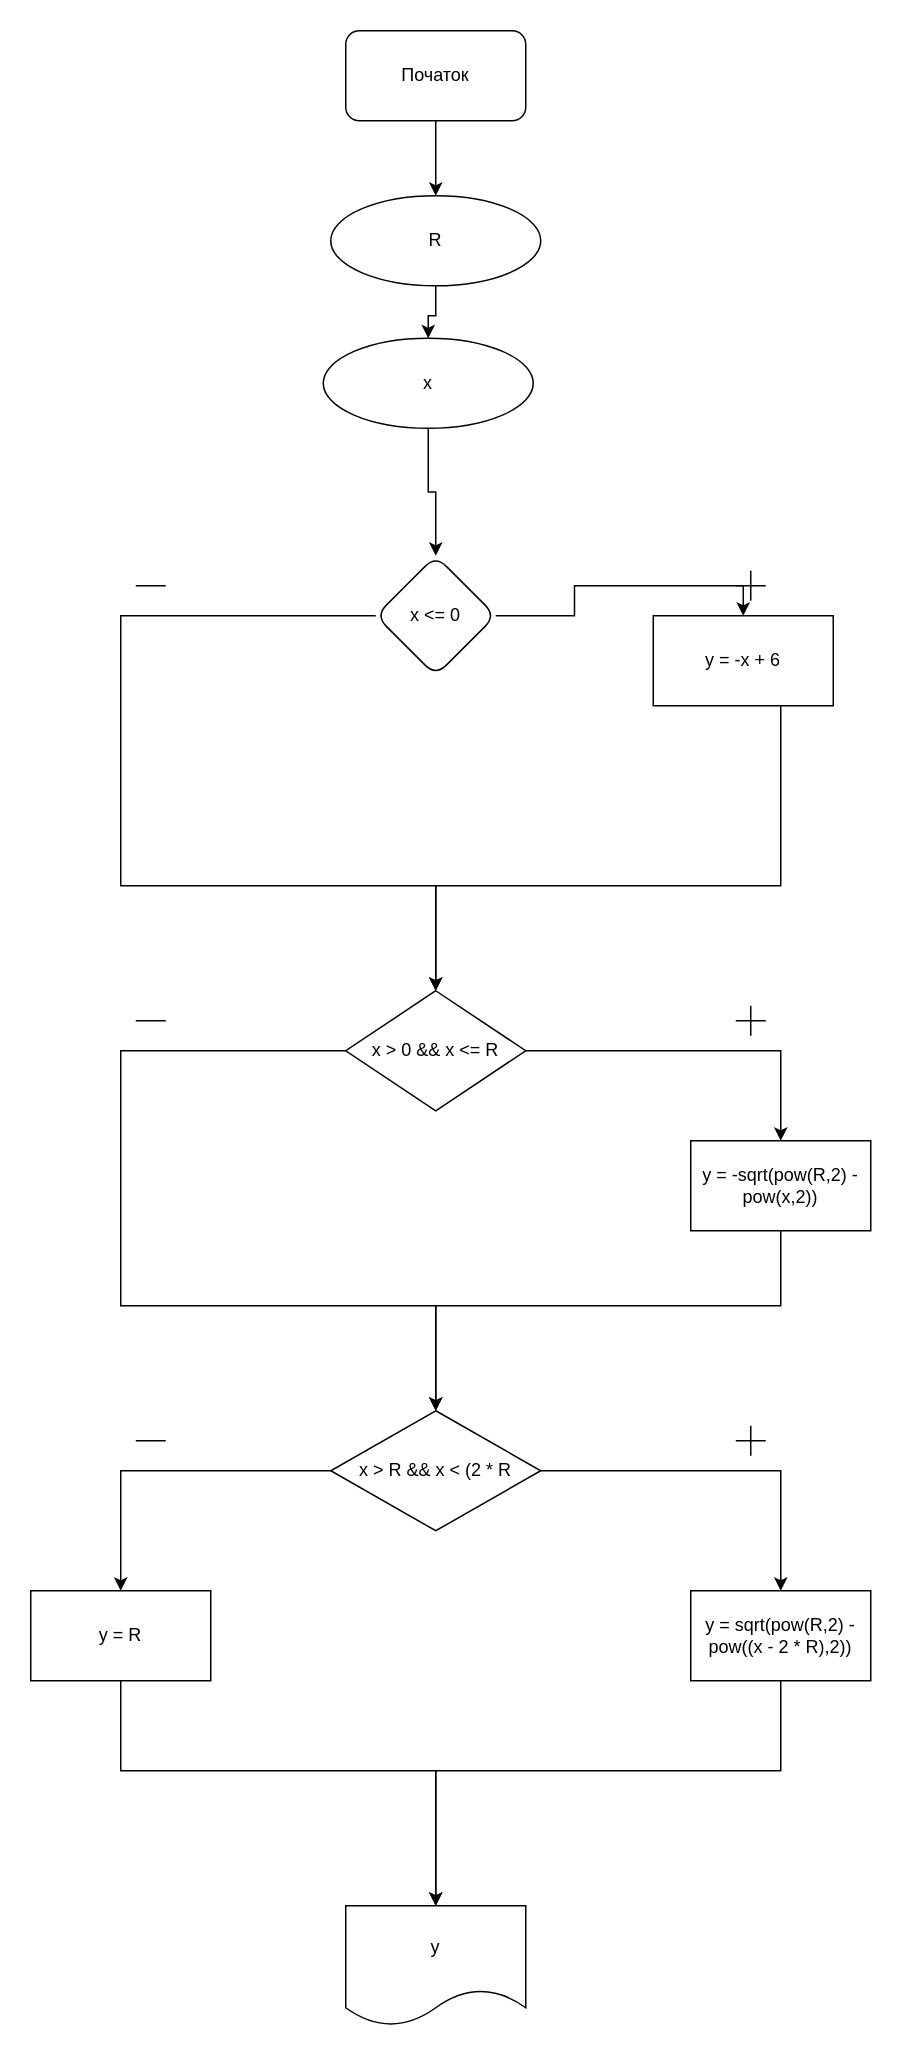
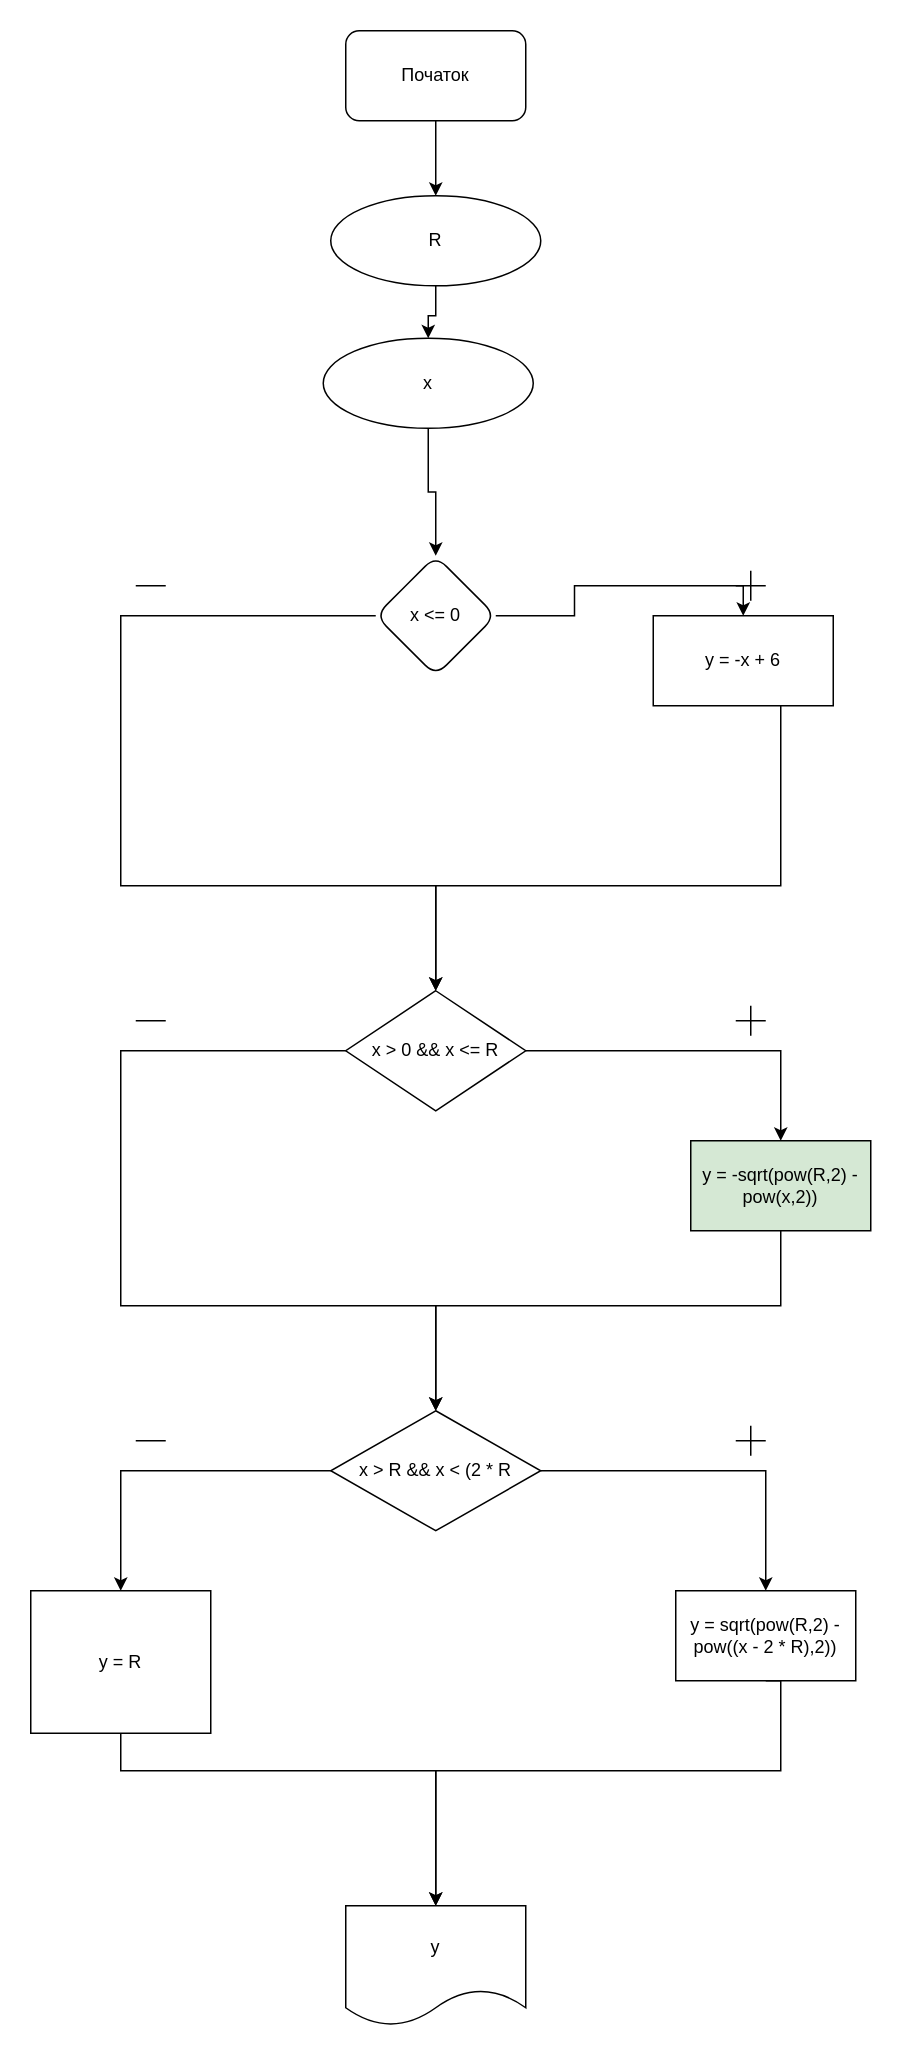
  <mxCell id="0" />
  <mxCell id="1" parent="0" />
  <mxCell id="2" value="" style="edgeStyle=orthogonalEdgeStyle;rounded=0;orthogonalLoop=1;jettySize=auto;html=1;" parent="1" source="3" target="5" edge="1"><mxGeometry relative="1" as="geometry" /></mxCell>
  <mxCell id="3" value="Початок" style="rounded=1;whiteSpace=wrap;html=1;" parent="1" vertex="1"><mxGeometry x="230" width="120" height="60" as="geometry" y="20" /></mxCell>
  <mxCell id="4" value="" style="edgeStyle=orthogonalEdgeStyle;rounded=0;orthogonalLoop=1;jettySize=auto;html=1;" parent="1" source="5" target="7" edge="1"><mxGeometry relative="1" as="geometry" /></mxCell>
  <mxCell id="5" value="R" style="ellipse;whiteSpace=wrap;html=1;rounded=1;" parent="1" vertex="1"><mxGeometry x="220" y="130" width="140" height="60" as="geometry" /></mxCell>
  <mxCell id="6" value="" style="edgeStyle=orthogonalEdgeStyle;rounded=0;orthogonalLoop=1;jettySize=auto;html=1;entryX=0.5;entryY=0;entryDx=0;entryDy=0;" parent="1" source="7" target="10" edge="1"><mxGeometry relative="1" as="geometry"><mxPoint x="290" y="380" as="targetPoint" /></mxGeometry></mxCell>
  <mxCell id="7" value="x" style="ellipse;whiteSpace=wrap;html=1;rounded=1;" parent="1" vertex="1"><mxGeometry x="215" y="225" width="140" height="60" as="geometry" /></mxCell>
  <mxCell id="8" style="edgeStyle=orthogonalEdgeStyle;rounded=0;orthogonalLoop=1;jettySize=auto;html=1;exitX=1;exitY=0.5;exitDx=0;exitDy=0;entryX=0.5;entryY=0;entryDx=0;entryDy=0;" parent="1" source="10" target="15" edge="1"><mxGeometry relative="1" as="geometry"><mxPoint x="520" y="500" as="targetPoint" /></mxGeometry></mxCell>
  <mxCell id="9" style="edgeStyle=orthogonalEdgeStyle;rounded=0;orthogonalLoop=1;jettySize=auto;html=1;exitX=0;exitY=0.5;exitDx=0;exitDy=0;entryX=0.5;entryY=0;entryDx=0;entryDy=0;" parent="1" source="10" target="18" edge="1"><mxGeometry relative="1" as="geometry"><mxPoint x="80" y="500" as="targetPoint" /><Array as="points"><mxPoint x="80" y="410" /><mxPoint x="80" y="590" /><mxPoint x="290" y="590" /></Array></mxGeometry></mxCell>
  <mxCell id="10" value="x &lt;= 0" style="rhombus;whiteSpace=wrap;html=1;rounded=1;" parent="1" vertex="1"><mxGeometry x="250" y="370" width="80" height="80" as="geometry" /></mxCell>
  <mxCell id="11" value="" style="endArrow=none;html=1;" parent="1" edge="1"><mxGeometry width="50" height="50" relative="1" as="geometry"><mxPoint x="490" y="390" as="sourcePoint" /><mxPoint x="510" y="390" as="targetPoint" /></mxGeometry></mxCell>
  <mxCell id="12" value="" style="endArrow=none;html=1;" parent="1" edge="1"><mxGeometry width="50" height="50" relative="1" as="geometry"><mxPoint x="90" y="390" as="sourcePoint" /><mxPoint x="110" y="390" as="targetPoint" /></mxGeometry></mxCell>
  <mxCell id="13" value="" style="endArrow=none;html=1;" parent="1" edge="1"><mxGeometry width="50" height="50" relative="1" as="geometry"><mxPoint x="500" y="400" as="sourcePoint" /><mxPoint x="500" y="380" as="targetPoint" /></mxGeometry></mxCell>
  <mxCell id="14" value="" style="edgeStyle=orthogonalEdgeStyle;rounded=0;orthogonalLoop=1;jettySize=auto;html=1;" parent="1" source="15" target="18" edge="1"><mxGeometry relative="1" as="geometry"><Array as="points"><mxPoint x="520" y="590" /><mxPoint x="290" y="590" /></Array></mxGeometry></mxCell>
  <mxCell id="15" value="y = -x + 6" style="rounded=0;whiteSpace=wrap;html=1;" parent="1" vertex="1"><mxGeometry x="435" y="410" width="120" height="60" as="geometry" /></mxCell>
  <mxCell id="16" value="" style="edgeStyle=orthogonalEdgeStyle;rounded=0;orthogonalLoop=1;jettySize=auto;html=1;" parent="1" source="18" target="20" edge="1"><mxGeometry relative="1" as="geometry" /></mxCell>
  <mxCell id="17" value="" style="edgeStyle=orthogonalEdgeStyle;rounded=0;orthogonalLoop=1;jettySize=auto;html=1;entryX=0.5;entryY=0;entryDx=0;entryDy=0;" parent="1" source="18" target="26" edge="1"><mxGeometry relative="1" as="geometry"><mxPoint x="80" y="860" as="targetPoint" /><Array as="points"><mxPoint x="80" y="700" /><mxPoint x="80" y="870" /><mxPoint x="290" y="870" /></Array></mxGeometry></mxCell>
  <mxCell id="18" value="x &gt; 0 &amp;&amp; x &lt;= R" style="rhombus;whiteSpace=wrap;html=1;rounded=0;" parent="1" vertex="1"><mxGeometry x="230" y="660" width="120" height="80" as="geometry" /></mxCell>
  <mxCell id="19" value="" style="edgeStyle=orthogonalEdgeStyle;rounded=0;orthogonalLoop=1;jettySize=auto;html=1;" parent="1" source="20" target="26" edge="1"><mxGeometry relative="1" as="geometry"><Array as="points"><mxPoint x="520" y="870" /><mxPoint x="290" y="870" /></Array></mxGeometry></mxCell>
- <mxCell id="20" value="y = -sqrt(pow(R,2) - pow(x,2))" style="whiteSpace=wrap;html=1;rounded=0;" parent="1" vertex="1"><mxGeometry x="460" y="760" width="120" height="60" as="geometry" /></mxCell>
+ <mxCell id="20" value="y = -sqrt(pow(R,2) - pow(x,2))" style="whiteSpace=wrap;html=1;rounded=0;fillColor=#d5e8d4;" parent="1" vertex="1"><mxGeometry x="460" y="760" width="120" height="60" as="geometry" /></mxCell>
  <mxCell id="21" value="" style="endArrow=none;html=1;" parent="1" edge="1"><mxGeometry width="50" height="50" relative="1" as="geometry"><mxPoint x="490" y="680" as="sourcePoint" /><mxPoint x="510" y="680" as="targetPoint" /></mxGeometry></mxCell>
  <mxCell id="22" value="" style="endArrow=none;html=1;" parent="1" edge="1"><mxGeometry width="50" height="50" relative="1" as="geometry"><mxPoint x="500" y="690" as="sourcePoint" /><mxPoint x="500" y="670" as="targetPoint" /></mxGeometry></mxCell>
  <mxCell id="23" value="" style="endArrow=none;html=1;" parent="1" edge="1"><mxGeometry width="50" height="50" relative="1" as="geometry"><mxPoint x="90" y="680" as="sourcePoint" /><mxPoint x="110" y="680" as="targetPoint" /></mxGeometry></mxCell>
  <mxCell id="24" value="" style="edgeStyle=orthogonalEdgeStyle;rounded=0;orthogonalLoop=1;jettySize=auto;html=1;" parent="1" source="26" target="28" edge="1"><mxGeometry relative="1" as="geometry" /></mxCell>
  <mxCell id="25" value="" style="edgeStyle=orthogonalEdgeStyle;rounded=0;orthogonalLoop=1;jettySize=auto;html=1;" parent="1" source="26" target="32" edge="1"><mxGeometry relative="1" as="geometry" /></mxCell>
  <mxCell id="26" value="x &gt; R &amp;&amp; x &lt; (2 * R" style="rhombus;whiteSpace=wrap;html=1;rounded=0;" parent="1" vertex="1"><mxGeometry x="220" y="940" width="140" height="80" as="geometry" /></mxCell>
  <mxCell id="27" style="edgeStyle=orthogonalEdgeStyle;rounded=0;orthogonalLoop=1;jettySize=auto;html=1;exitX=0.5;exitY=1;exitDx=0;exitDy=0;entryX=0.5;entryY=0;entryDx=0;entryDy=0;" parent="1" source="28" target="34" edge="1"><mxGeometry relative="1" as="geometry"><Array as="points"><mxPoint x="520" y="1180" /><mxPoint x="290" y="1180" /></Array></mxGeometry></mxCell>
- <mxCell id="28" value="y = sqrt(pow(R,2) - pow((x - 2 * R),2))" style="whiteSpace=wrap;html=1;rounded=0;" parent="1" vertex="1"><mxGeometry x="460" y="1060" width="120" height="60" as="geometry" /></mxCell>
+ <mxCell id="28" value="y = sqrt(pow(R,2) - pow((x - 2 * R),2))" style="whiteSpace=wrap;html=1;rounded=0;" parent="1" vertex="1"><mxGeometry x="450" y="1060" width="120" height="60" as="geometry" /></mxCell>
  <mxCell id="29" value="" style="endArrow=none;html=1;" parent="1" edge="1"><mxGeometry width="50" height="50" relative="1" as="geometry"><mxPoint x="490" y="960" as="sourcePoint" /><mxPoint x="510" y="960" as="targetPoint" /></mxGeometry></mxCell>
  <mxCell id="30" value="" style="endArrow=none;html=1;" parent="1" edge="1"><mxGeometry width="50" height="50" relative="1" as="geometry"><mxPoint x="500" y="970" as="sourcePoint" /><mxPoint x="500" y="950" as="targetPoint" /></mxGeometry></mxCell>
  <mxCell id="31" value="" style="edgeStyle=orthogonalEdgeStyle;rounded=0;orthogonalLoop=1;jettySize=auto;html=1;" parent="1" source="32" target="34" edge="1"><mxGeometry relative="1" as="geometry"><Array as="points"><mxPoint x="80" y="1180" /><mxPoint x="290" y="1180" /></Array></mxGeometry></mxCell>
- <mxCell id="32" value="y = R" style="whiteSpace=wrap;html=1;rounded=0;" parent="1" vertex="1"><mxGeometry x="20" y="1060" width="120" height="60" as="geometry" /></mxCell>
+ <mxCell id="32" value="y = R" style="whiteSpace=wrap;html=1;rounded=0;" parent="1" vertex="1"><mxGeometry x="20" y="1060" width="120" height="95" as="geometry" /></mxCell>
  <mxCell id="33" value="" style="endArrow=none;html=1;" parent="1" edge="1"><mxGeometry width="50" height="50" relative="1" as="geometry"><mxPoint x="90" y="960" as="sourcePoint" /><mxPoint x="110" y="960" as="targetPoint" /></mxGeometry></mxCell>
  <mxCell id="34" value="y" style="shape=document;whiteSpace=wrap;html=1;boundedLbl=1;rounded=0;" parent="1" vertex="1"><mxGeometry x="230" y="1270" width="120" height="80" as="geometry" /></mxCell>
